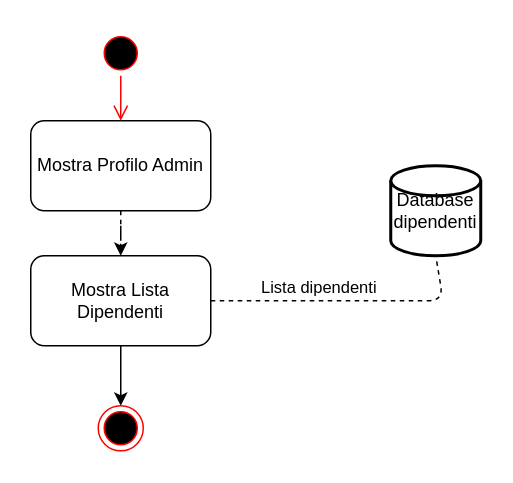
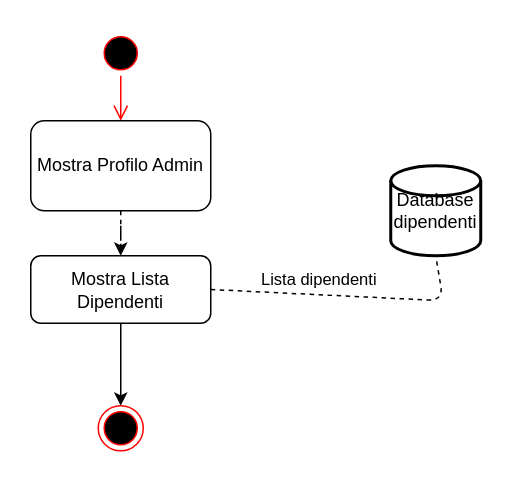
  <mxCell id="0" />
  <mxCell id="1" parent="0" />
  <mxCell id="2" value="" style="ellipse;html=1;shape=startState;fillColor=#000000;strokeColor=#ff0000;" parent="1" vertex="1"><mxGeometry x="65" y="20" width="30" height="30" as="geometry" /></mxCell>
  <mxCell id="3" value="" style="edgeStyle=orthogonalEdgeStyle;html=1;verticalAlign=bottom;endArrow=open;endSize=8;strokeColor=#ff0000;" parent="1" source="2" edge="1"><mxGeometry relative="1" as="geometry"><mxPoint x="80" y="80" as="targetPoint" /></mxGeometry></mxCell>
  <mxCell id="4" value="" style="edgeStyle=orthogonalEdgeStyle;rounded=0;orthogonalLoop=1;jettySize=auto;html=1;dashed=1;" parent="1" source="5" target="7" edge="1"><mxGeometry relative="1" as="geometry" /></mxCell>
  <mxCell id="5" value="Mostra Profilo Admin" style="rounded=1;whiteSpace=wrap;html=1;" parent="1" vertex="1"><mxGeometry x="20" y="80" width="120" height="60" as="geometry" /></mxCell>
  <mxCell id="6" value="" style="edgeStyle=orthogonalEdgeStyle;rounded=0;orthogonalLoop=1;jettySize=auto;html=1;" parent="1" source="7" edge="1"><mxGeometry relative="1" as="geometry"><mxPoint x="80" y="270" as="targetPoint" /></mxGeometry></mxCell>
- <mxCell id="7" value="Mostra Lista Dipendenti" style="rounded=1;whiteSpace=wrap;html=1;" parent="1" vertex="1"><mxGeometry x="20" y="170" width="120" height="60" as="geometry" /></mxCell>
+ <mxCell id="7" value="Mostra Lista Dipendenti" style="rounded=1;whiteSpace=wrap;html=1;" parent="1" vertex="1"><mxGeometry x="20" y="170" width="120" height="45" as="geometry" /></mxCell>
  <mxCell id="8" value="" style="ellipse;html=1;shape=endState;fillColor=#000000;strokeColor=#ff0000;" parent="1" vertex="1"><mxGeometry x="65" y="270" width="30" height="30" as="geometry" /></mxCell>
  <mxCell id="9" value="Database&lt;br&gt;dipendenti" style="strokeWidth=2;html=1;shape=mxgraph.flowchart.database;whiteSpace=wrap;" vertex="1" parent="1"><mxGeometry x="260" y="110" width="60" height="60" as="geometry" /></mxCell>
  <mxCell id="10" value="" style="endArrow=none;dashed=1;html=1;entryX=0.5;entryY=1;entryDx=0;entryDy=0;entryPerimeter=0;exitX=1;exitY=0.5;exitDx=0;exitDy=0;" edge="1" parent="1" source="7" target="9"><mxGeometry width="50" height="50" relative="1" as="geometry"><mxPoint x="225" y="170" as="sourcePoint" /><mxPoint x="275" y="120" as="targetPoint" /><Array as="points"><mxPoint x="295" y="200" /></Array></mxGeometry></mxCell>
  <mxCell id="11" value="Lista dipendenti" style="edgeLabel;html=1;align=center;verticalAlign=middle;resizable=0;points=[];" vertex="1" connectable="0" parent="10"><mxGeometry x="-0.231" y="3" relative="1" as="geometry"><mxPoint y="-7" as="offset" /></mxGeometry></mxCell>
